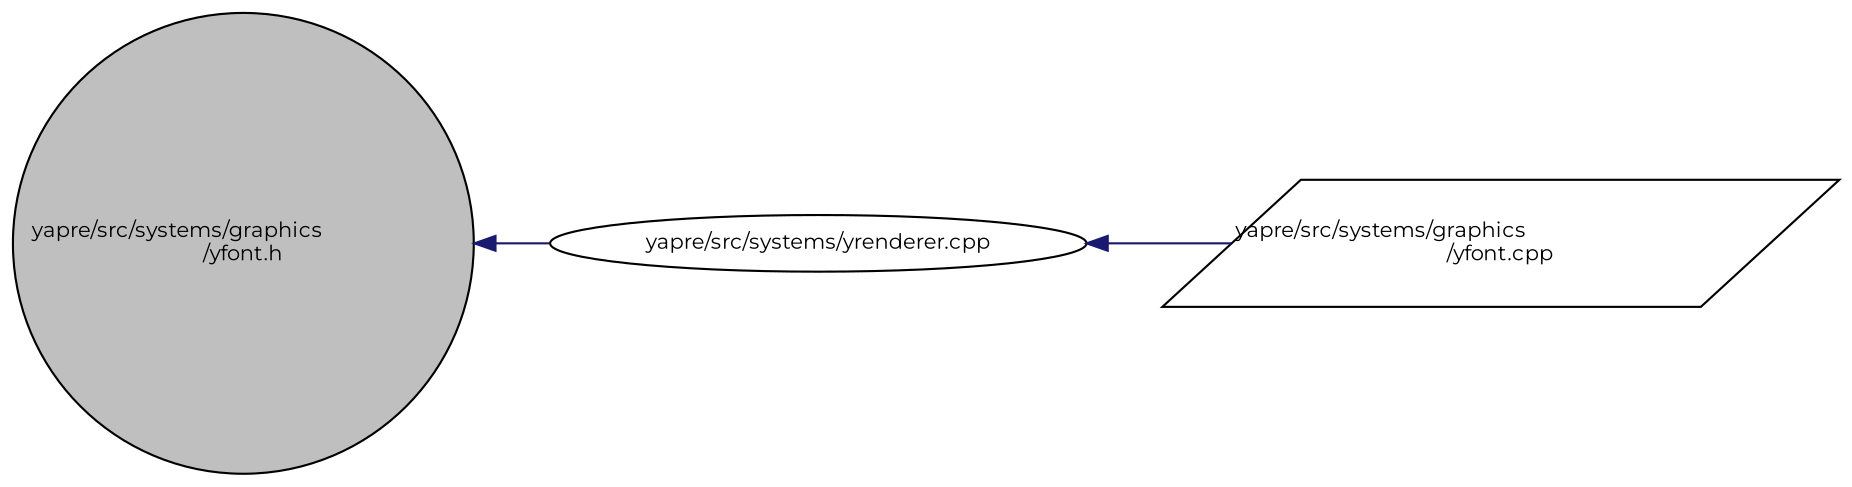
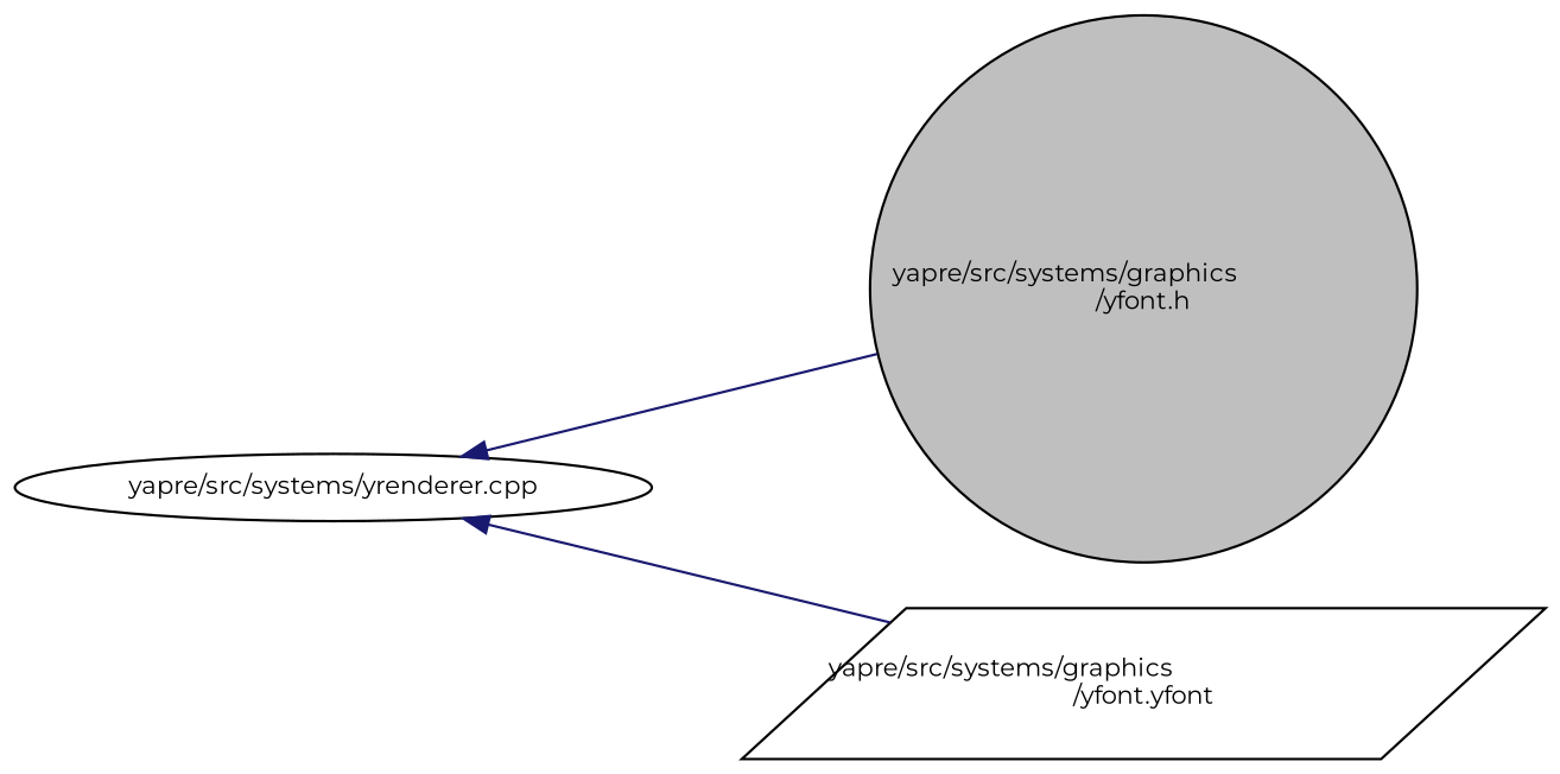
  digraph {
    fontname=Montserrat
    rankdir=LR
    node [color=black fontname=Montserrat fontsize=10]
    edge [color=midnightblue dir=back fontname=Montserrat fontsize=10 labelfontname=Helvetica labelfontsize=10 style=solid]
    n1 [fillcolor=grey75 fontcolor=black height=0.2 label="yapre/src/systems/graphics\l/yfont.h" shape=circle style=filled width=0.4]
    n2 [height=0.2 label="yapre/src/systems/yrenderer.cpp" shape=ellipse width=0.4]
-   n3 [height=0.2 label="yapre/src/systems/graphics\l/yfont.cpp" shape=parallelogram width=0.4]
-   n1 -> n2
+   n3 [height=0.2 label="yapre/src/systems/graphics\l/yfont.yfont" shape=parallelogram width=0.4]
+   n2 -> n1
    n2 -> n3
  }
